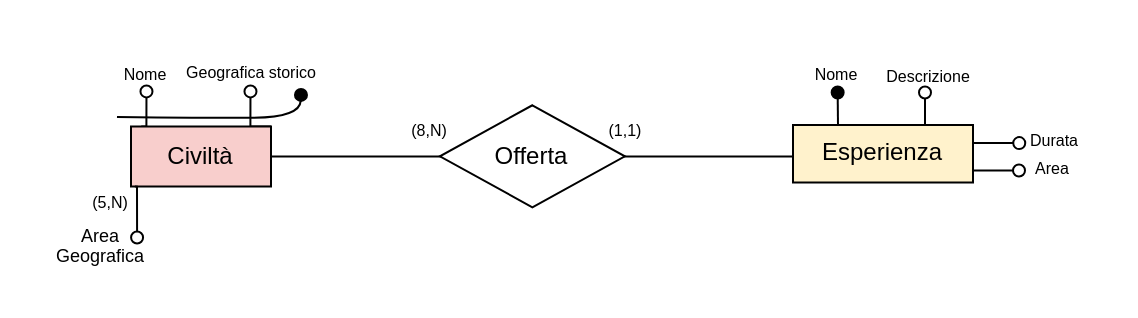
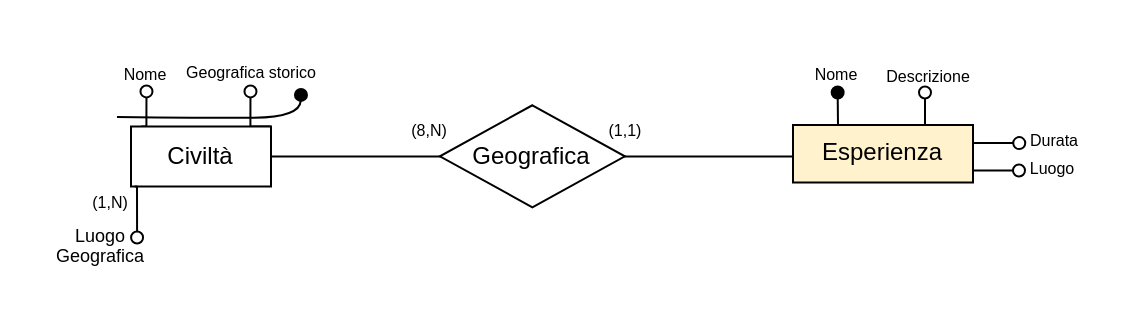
  <mxCell id="0" />
  <mxCell id="1" parent="0" />
  <mxCell id="2" value="&lt;font style=&quot;font-size: 8px;&quot;&gt;Geografica storico&lt;/font&gt;" style="text;html=1;align=center;verticalAlign=middle;whiteSpace=wrap;rounded=0;" vertex="1" parent="1"><mxGeometry x="90.11" y="20.63" width="71" height="29" as="geometry" /></mxCell>
  <mxCell id="3" value="&lt;font style=&quot;font-size: 8px;&quot;&gt;Nome&lt;/font&gt;" style="text;html=1;align=center;verticalAlign=middle;whiteSpace=wrap;rounded=0;" vertex="1" parent="1"><mxGeometry x="40.55" y="20.63" width="63" height="30" as="geometry" /></mxCell>
  <mxCell id="4" value="&lt;span style=&quot;font-size: 8px;&quot;&gt;(8,N)&lt;/span&gt;" style="text;html=1;align=center;verticalAlign=middle;whiteSpace=wrap;rounded=1;strokeColor=none;glass=0;" vertex="1" parent="1"><mxGeometry x="202.99" y="61" width="22.5" height="6.75" as="geometry" /></mxCell>
  <mxCell id="5" value="&lt;font style=&quot;font-size: 8px;&quot;&gt;(1,1)&lt;/font&gt;" style="text;html=1;align=center;verticalAlign=middle;whiteSpace=wrap;rounded=1;strokeColor=none;glass=0;" vertex="1" parent="1"><mxGeometry x="300.69" y="61" width="22.5" height="6.75" as="geometry" /></mxCell>
  <mxCell id="6" style="edgeStyle=orthogonalEdgeStyle;rounded=0;orthogonalLoop=1;jettySize=auto;html=1;exitX=0.25;exitY=0;exitDx=0;exitDy=0;entryX=0.5;entryY=1;entryDx=0;entryDy=0;endArrow=oval;endFill=0;" edge="1" parent="1"><mxGeometry relative="1" as="geometry"><mxPoint x="72.74" y="45.21" as="targetPoint" /><mxPoint x="70.12" y="62.71" as="sourcePoint" /></mxGeometry></mxCell>
  <mxCell id="7" style="edgeStyle=orthogonalEdgeStyle;rounded=0;orthogonalLoop=1;jettySize=auto;html=1;exitX=1;exitY=0;exitDx=0;exitDy=0;entryX=0.25;entryY=1;entryDx=0;entryDy=0;endArrow=oval;endFill=0;" edge="1" parent="1" source="8"><mxGeometry relative="1" as="geometry"><mxPoint x="124.74" y="45.21" as="targetPoint" /><mxPoint x="137.62" y="62.71" as="sourcePoint" /></mxGeometry></mxCell>
- <mxCell id="8" value="Civiltà" style="whiteSpace=wrap;html=1;align=center;fillColor=#f8cecc;" vertex="1" parent="1"><mxGeometry x="65" y="62.75" width="70" height="30" as="geometry" /></mxCell>
+ <mxCell id="8" value="Civiltà" style="whiteSpace=wrap;html=1;align=center;" vertex="1" parent="1"><mxGeometry x="65" y="62.75" width="70" height="30" as="geometry" /></mxCell>
  <mxCell id="9" value="" style="curved=1;endArrow=oval;html=1;rounded=0;entryX=0.642;entryY=0.924;entryDx=0;entryDy=0;entryPerimeter=0;endFill=1;" edge="1" parent="1"><mxGeometry width="50" height="50" relative="1" as="geometry"><mxPoint x="57.99" y="57.95" as="sourcePoint" /><mxPoint x="149.99" y="46.95" as="targetPoint" /><Array as="points"><mxPoint x="99.44" y="58.4" /><mxPoint x="149.44" y="58.4" /></Array></mxGeometry></mxCell>
- <mxCell id="10" value="&lt;font style=&quot;font-size: 8px;&quot;&gt;(5,N)&lt;/font&gt;" style="text;html=1;align=center;verticalAlign=middle;whiteSpace=wrap;rounded=1;strokeColor=none;glass=0;" vertex="1" parent="1"><mxGeometry x="30" y="92.75" width="50" height="15" as="geometry" /></mxCell>
- <mxCell id="11" value="&lt;p style=&quot;line-height: 70%;&quot;&gt;&lt;font style=&quot;font-size: 9px;&quot;&gt;Area Geografica&lt;/font&gt;&lt;/p&gt;" style="text;html=1;align=center;verticalAlign=middle;whiteSpace=wrap;rounded=0;" vertex="1" parent="1"><mxGeometry x="20" y="106.75" width="60" height="30" as="geometry" /></mxCell>
+ <mxCell id="10" value="&lt;font style=&quot;font-size: 8px;&quot;&gt;(1,N)&lt;/font&gt;" style="text;html=1;align=center;verticalAlign=middle;whiteSpace=wrap;rounded=1;strokeColor=none;glass=0;" vertex="1" parent="1"><mxGeometry x="30" y="92.75" width="50" height="15" as="geometry" /></mxCell>
+ <mxCell id="11" value="&lt;p style=&quot;line-height: 70%;&quot;&gt;&lt;font style=&quot;font-size: 9px;&quot;&gt;Luogo Geografica&lt;/font&gt;&lt;/p&gt;" style="text;html=1;align=center;verticalAlign=middle;whiteSpace=wrap;rounded=0;" vertex="1" parent="1"><mxGeometry x="20" y="106.75" width="60" height="30" as="geometry" /></mxCell>
  <mxCell id="12" style="edgeStyle=orthogonalEdgeStyle;rounded=0;orthogonalLoop=1;jettySize=auto;html=1;exitX=0.25;exitY=1;exitDx=0;exitDy=0;endArrow=oval;endFill=0;" edge="1" parent="1"><mxGeometry relative="1" as="geometry"><mxPoint x="66.95" y="92.75" as="sourcePoint" /><mxPoint x="68.04" y="118.25" as="targetPoint" /></mxGeometry></mxCell>
  <mxCell id="13" value="" style="endArrow=none;html=1;rounded=0;entryX=1;entryY=0.5;entryDx=0;entryDy=0;exitX=0;exitY=0.5;exitDx=0;exitDy=0;" edge="1" parent="1" target="8"><mxGeometry width="50" height="50" relative="1" as="geometry"><mxPoint x="403.19" y="77.75" as="sourcePoint" /><mxPoint x="204.9" y="62.75" as="targetPoint" /></mxGeometry></mxCell>
- <mxCell id="14" value="Offerta" style="shape=rhombus;perimeter=rhombusPerimeter;whiteSpace=wrap;html=1;align=center;" vertex="1" parent="1"><mxGeometry x="219.44" y="52.13" width="92.5" height="51" as="geometry" /></mxCell>
+ <mxCell id="14" value="Geografica" style="shape=rhombus;perimeter=rhombusPerimeter;whiteSpace=wrap;html=1;align=center;" vertex="1" parent="1"><mxGeometry x="219.44" y="52.13" width="92.5" height="51" as="geometry" /></mxCell>
  <mxCell id="15" style="edgeStyle=orthogonalEdgeStyle;rounded=0;orthogonalLoop=1;jettySize=auto;html=1;exitX=0.25;exitY=0;exitDx=0;exitDy=0;endArrow=oval;endFill=1;" edge="1" parent="1" source="17"><mxGeometry relative="1" as="geometry"><mxPoint x="418.333" y="45.75" as="targetPoint" /></mxGeometry></mxCell>
  <mxCell id="16" style="edgeStyle=orthogonalEdgeStyle;rounded=0;orthogonalLoop=1;jettySize=auto;html=1;exitX=0.75;exitY=0;exitDx=0;exitDy=0;endArrow=oval;endFill=0;" edge="1" parent="1" source="17"><mxGeometry relative="1" as="geometry"><mxPoint x="462" y="45.75" as="targetPoint" /></mxGeometry></mxCell>
  <mxCell id="17" value="Esperienza" style="whiteSpace=wrap;html=1;align=center;fillColor=#fff2cc;" vertex="1" parent="1"><mxGeometry x="396" y="62" width="90" height="28.75" as="geometry" /></mxCell>
  <mxCell id="18" value="&lt;font style=&quot;font-size: 8px;&quot;&gt;Nome&lt;/font&gt;" style="text;html=1;align=center;verticalAlign=middle;whiteSpace=wrap;rounded=1;strokeColor=none;" vertex="1" parent="1"><mxGeometry x="397.63" y="25.77" width="40" height="20" as="geometry" /></mxCell>
  <mxCell id="19" value="&lt;font style=&quot;font-size: 8px;&quot;&gt;Descrizione&lt;/font&gt;" style="text;html=1;align=center;verticalAlign=middle;whiteSpace=wrap;rounded=1;strokeColor=none;" vertex="1" parent="1"><mxGeometry x="443.88" y="27" width="40" height="20" as="geometry" /></mxCell>
  <mxCell id="20" value="&lt;font style=&quot;font-size: 8px;&quot;&gt;Durata&lt;/font&gt;" style="text;html=1;align=center;verticalAlign=middle;whiteSpace=wrap;rounded=1;strokeColor=none;" vertex="1" parent="1"><mxGeometry x="507" y="59.25" width="40" height="20" as="geometry" /></mxCell>
- <mxCell id="21" value="&lt;font style=&quot;font-size: 8px;&quot;&gt;Area&lt;/font&gt;" style="text;html=1;align=center;verticalAlign=middle;whiteSpace=wrap;rounded=1;strokeColor=none;" vertex="1" parent="1"><mxGeometry x="506" y="72.75" width="40" height="20" as="geometry" /></mxCell>
+ <mxCell id="21" value="&lt;font style=&quot;font-size: 8px;&quot;&gt;Luogo&lt;/font&gt;" style="text;html=1;align=center;verticalAlign=middle;whiteSpace=wrap;rounded=1;strokeColor=none;" vertex="1" parent="1"><mxGeometry x="506" y="72.75" width="40" height="20" as="geometry" /></mxCell>
  <mxCell id="22" style="edgeStyle=orthogonalEdgeStyle;rounded=0;orthogonalLoop=1;jettySize=auto;html=1;exitX=1;exitY=0.5;exitDx=0;exitDy=0;endArrow=oval;endFill=0;" edge="1" parent="1"><mxGeometry relative="1" as="geometry"><mxPoint x="486" y="71.05" as="sourcePoint" /><mxPoint x="509.12" y="71.05" as="targetPoint" /></mxGeometry></mxCell>
  <mxCell id="23" style="edgeStyle=orthogonalEdgeStyle;rounded=0;orthogonalLoop=1;jettySize=auto;html=1;exitX=1;exitY=0.5;exitDx=0;exitDy=0;endArrow=oval;endFill=0;" edge="1" parent="1"><mxGeometry relative="1" as="geometry"><mxPoint x="486" y="84.75" as="sourcePoint" /><mxPoint x="509" y="84.75" as="targetPoint" /><Array as="points"><mxPoint x="502" y="84.75" /></Array></mxGeometry></mxCell>
